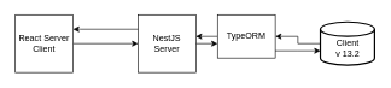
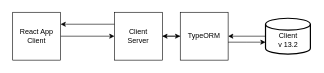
  <mxCell id="0" />
  <mxCell id="1" parent="0" />
  <mxCell id="2" value="&lt;span style=&quot;color: rgba(0 , 0 , 0 , 0) ; font-family: monospace ; font-size: 0px ; background-color: rgb(248 , 249 , 250)&quot;&gt;%3CmxGraphModel%3E%3Croot%3E%3CmxCell%20id%3D%220%22%2F%3E%3CmxCell%20id%3D%221%22%20parent%3D%220%22%2F%3E%3CmxCell%20id%3D%222%22%20style%3D%22edgeStyle%3DorthogonalEdgeStyle%3Brounded%3D0%3BorthogonalLoop%3D1%3BjettySize%3Dauto%3Bhtml%3D1%3B%22%20edge%3D%221%22%20parent%3D%221%22%3E%3CmxGeometry%20relative%3D%221%22%20as%3D%22geometry%22%3E%3CArray%20as%3D%22points%22%2F%3E%3CmxPoint%20x%3D%22622.5%22%20y%3D%22330%22%20as%3D%22sourcePoint%22%2F%3E%3CmxPoint%20x%3D%22560%22%20y%3D%22330%22%20as%3D%22targetPoint%22%2F%3E%3C%2FmxGeometry%3E%3C%2FmxCell%3E%3C%2Froot%3E%3C%2FmxGraphModel%3E&lt;/span&gt;" style="edgeStyle=orthogonalEdgeStyle;rounded=0;orthogonalLoop=1;jettySize=auto;html=1;" parent="1" source="7" target="6" edge="1"><mxGeometry relative="1" as="geometry"><Array as="points" /><mxPoint x="680" y="60" as="sourcePoint" /></mxGeometry></mxCell>
  <mxCell id="3" style="edgeStyle=orthogonalEdgeStyle;rounded=0;orthogonalLoop=1;jettySize=auto;html=1;" parent="1" source="4" target="6" edge="1"><mxGeometry relative="1" as="geometry"><Array as="points"><mxPoint x="300" y="60" /><mxPoint x="300" y="60" /></Array></mxGeometry></mxCell>
- <mxCell id="4" value="NestJS&lt;br&gt;Server" style="whiteSpace=wrap;html=1;aspect=fixed;" parent="1" vertex="1"><mxGeometry x="190" y="20" width="80" height="80" as="geometry" /></mxCell>
+ <mxCell id="4" value="Client&lt;br&gt;Server" style="whiteSpace=wrap;html=1;aspect=fixed;" parent="1" vertex="1"><mxGeometry x="190" y="20" width="80" height="80" as="geometry" /></mxCell>
  <mxCell id="5" style="edgeStyle=orthogonalEdgeStyle;rounded=0;orthogonalLoop=1;jettySize=auto;html=1;" parent="1" source="6" target="4" edge="1"><mxGeometry relative="1" as="geometry"><Array as="points"><mxPoint x="300" y="40" /><mxPoint x="300" y="40" /></Array></mxGeometry></mxCell>
- <mxCell id="6" value="TypeORM" style="whiteSpace=wrap;html=1;aspect=fixed;" parent="1" vertex="1"><mxGeometry x="300" y="20" width="80" height="60" as="geometry" /></mxCell>
+ <mxCell id="6" value="TypeORM" style="whiteSpace=wrap;html=1;aspect=fixed;" parent="1" vertex="1"><mxGeometry x="300" y="20" width="80" height="80" as="geometry" /></mxCell>
  <mxCell id="7" value="&lt;p style=&quot;line-height: 130%&quot;&gt;Client&lt;br&gt;v 13.2&lt;/p&gt;" style="strokeWidth=2;html=1;shape=mxgraph.flowchart.database;whiteSpace=wrap;spacing=2;spacingTop=13;" parent="1" vertex="1"><mxGeometry x="442.5" y="30" width="75" height="60" as="geometry" /></mxCell>
  <mxCell id="8" style="edgeStyle=orthogonalEdgeStyle;rounded=0;orthogonalLoop=1;jettySize=auto;html=1;" parent="1" source="10" target="4" edge="1"><mxGeometry relative="1" as="geometry"><mxPoint x="185" y="60.029" as="targetPoint" /><Array as="points" /><mxPoint x="150" y="60" as="sourcePoint" /></mxGeometry></mxCell>
  <mxCell id="9" style="edgeStyle=orthogonalEdgeStyle;rounded=0;orthogonalLoop=1;jettySize=auto;html=1;" parent="1" source="4" target="10" edge="1"><mxGeometry relative="1" as="geometry"><mxPoint x="185" y="40.029" as="sourcePoint" /><Array as="points"><mxPoint x="110" y="40" /><mxPoint x="110" y="40" /></Array><mxPoint x="150" y="40.029" as="targetPoint" /></mxGeometry></mxCell>
- <mxCell id="10" value="React Server&lt;br&gt;Client" style="whiteSpace=wrap;html=1;aspect=fixed;" parent="1" vertex="1"><mxGeometry x="20" y="20" width="80" height="80" as="geometry" /></mxCell>
+ <mxCell id="10" value="React App&lt;br&gt;Client" style="whiteSpace=wrap;html=1;aspect=fixed;" parent="1" vertex="1"><mxGeometry x="20" y="20" width="80" height="80" as="geometry" /></mxCell>
  <mxCell id="11" value="&lt;span style=&quot;color: rgba(0 , 0 , 0 , 0) ; font-family: monospace ; font-size: 0px ; background-color: rgb(248 , 249 , 250)&quot;&gt;%3CmxGraphModel%3E%3Croot%3E%3CmxCell%20id%3D%220%22%2F%3E%3CmxCell%20id%3D%221%22%20parent%3D%220%22%2F%3E%3CmxCell%20id%3D%222%22%20style%3D%22edgeStyle%3DorthogonalEdgeStyle%3Brounded%3D0%3BorthogonalLoop%3D1%3BjettySize%3Dauto%3Bhtml%3D1%3B%22%20edge%3D%221%22%20parent%3D%221%22%3E%3CmxGeometry%20relative%3D%221%22%20as%3D%22geometry%22%3E%3CArray%20as%3D%22points%22%2F%3E%3CmxPoint%20x%3D%22622.5%22%20y%3D%22330%22%20as%3D%22sourcePoint%22%2F%3E%3CmxPoint%20x%3D%22560%22%20y%3D%22330%22%20as%3D%22targetPoint%22%2F%3E%3C%2FmxGeometry%3E%3C%2FmxCell%3E%3C%2Froot%3E%3C%2FmxGraphModel%3E&lt;/span&gt;" style="edgeStyle=orthogonalEdgeStyle;rounded=0;orthogonalLoop=1;jettySize=auto;html=1;" parent="1" source="6" target="7" edge="1"><mxGeometry relative="1" as="geometry"><Array as="points"><mxPoint x="410" y="70" /><mxPoint x="410" y="70" /></Array><mxPoint x="452.5" y="70" as="sourcePoint" /><mxPoint x="410" y="170" as="targetPoint" /></mxGeometry></mxCell>
